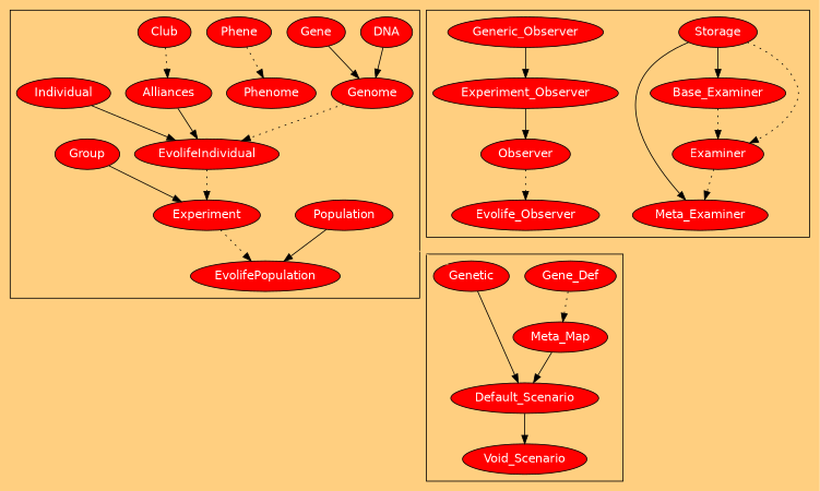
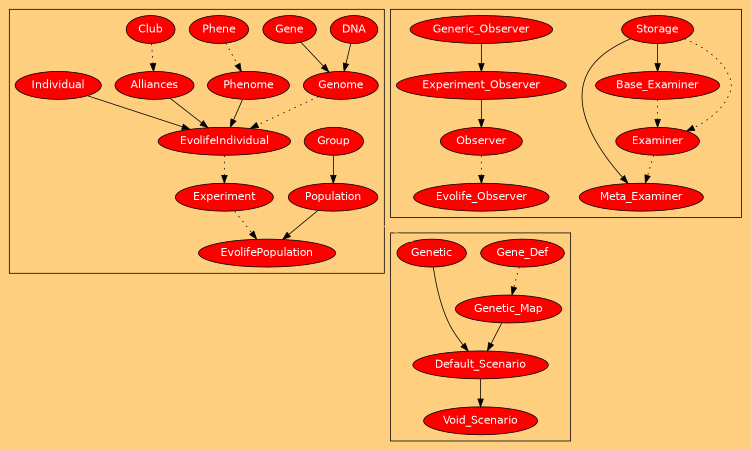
  digraph {
    bgcolor="#FFCF80"
    compound=true
    fontname="DejaVu Sans"
    node [fillcolor=Red fontcolor=White fontname="DejaVu Sans" shape=ellipse style=filled]
    edge [fontname="DejaVu Sans"]
    DNA
    Genome
    EvolifeIndividual
    n4 [label=Experiment]
    Phenome
    Alliances
    Gene
    Phene
    Club
    Individual
    EvolifePopulation
    Group
    Population
    Gene_Def
    n15 [label=Genetic]
-   Genetic_Map [label=Meta_Map]
+   Genetic_Map
    Default_Scenario
    Void_Scenario
    Examiner
    Meta_Examiner
    Storage
    Base_Examiner
    Observer
    Evolife_Observer
    Generic_Observer
    Experiment_Observer
    subgraph cluster_1 {
      DNA
      Genome
      EvolifeIndividual
      n4
      Phenome
      Alliances
      Gene
      Phene
      Club
      Individual
      EvolifePopulation
      Group
      Population
    }
    subgraph cluster_2 {
      Genetic_Map
      Default_Scenario
      Void_Scenario
      subgraph sub_3 {
        rank=same
        Gene_Def
        n15
      }
    }
    subgraph cluster_4 {
      Examiner
      Meta_Examiner
      Storage
      Base_Examiner
      Observer
      Evolife_Observer
      Generic_Observer
      Experiment_Observer
    }
    DNA -> Genome
    Genome -> EvolifeIndividual [style=dotted]
    EvolifeIndividual -> n4 [style=dotted]
    n4 -> EvolifePopulation [style=dotted]
+   Phenome -> EvolifeIndividual
    Alliances -> EvolifeIndividual
    Gene -> Genome [style=solid]
    Phene -> Phenome [style=dotted]
    Club -> Alliances [style=dotted]
    Individual -> EvolifeIndividual
-   Group -> n4
+   Group -> Population
    Population -> EvolifePopulation
    Population -> n15 [color="#FFCF80"]
    Gene_Def -> Genetic_Map [style=dotted]
    n15 -> Default_Scenario
    Genetic_Map -> Default_Scenario
    Default_Scenario -> Void_Scenario
    Examiner -> Meta_Examiner [style=dotted]
    Storage -> Examiner [style=dotted]
    Storage -> Meta_Examiner
    Storage -> Base_Examiner
    Base_Examiner -> Examiner [style=dotted]
    Observer -> Evolife_Observer [style=dotted]
    Generic_Observer -> Experiment_Observer
    Experiment_Observer -> Observer
  }
